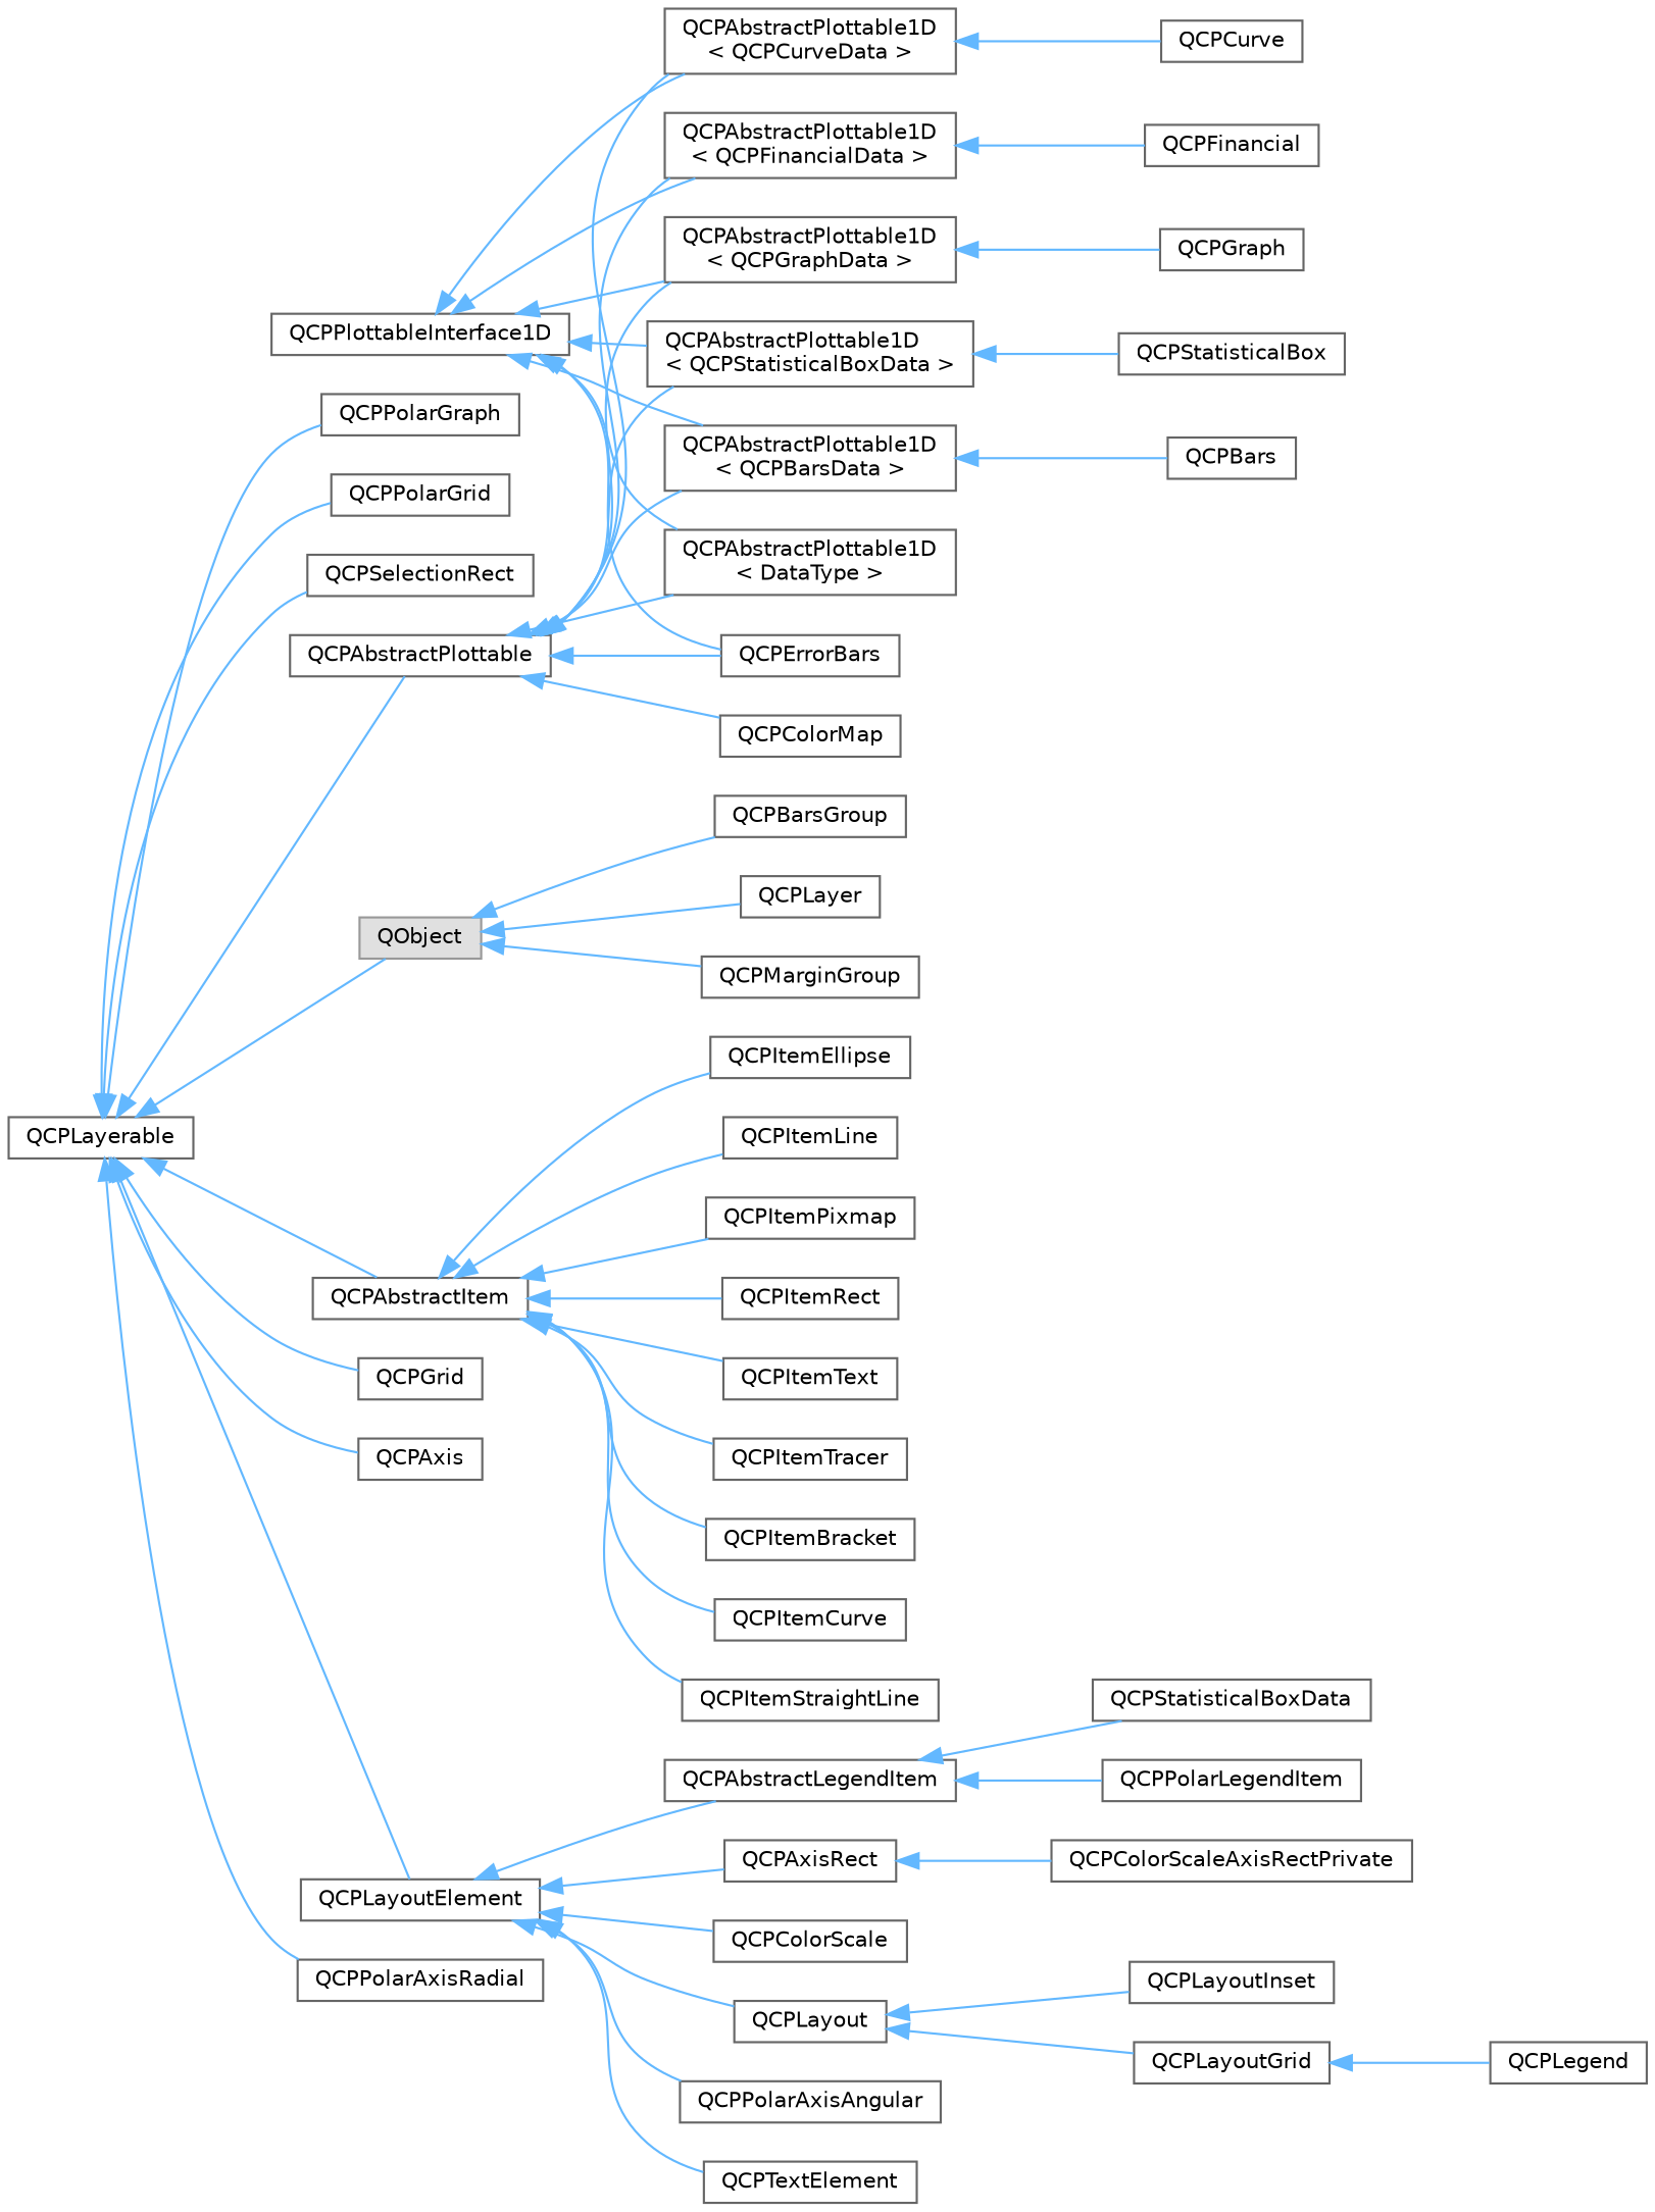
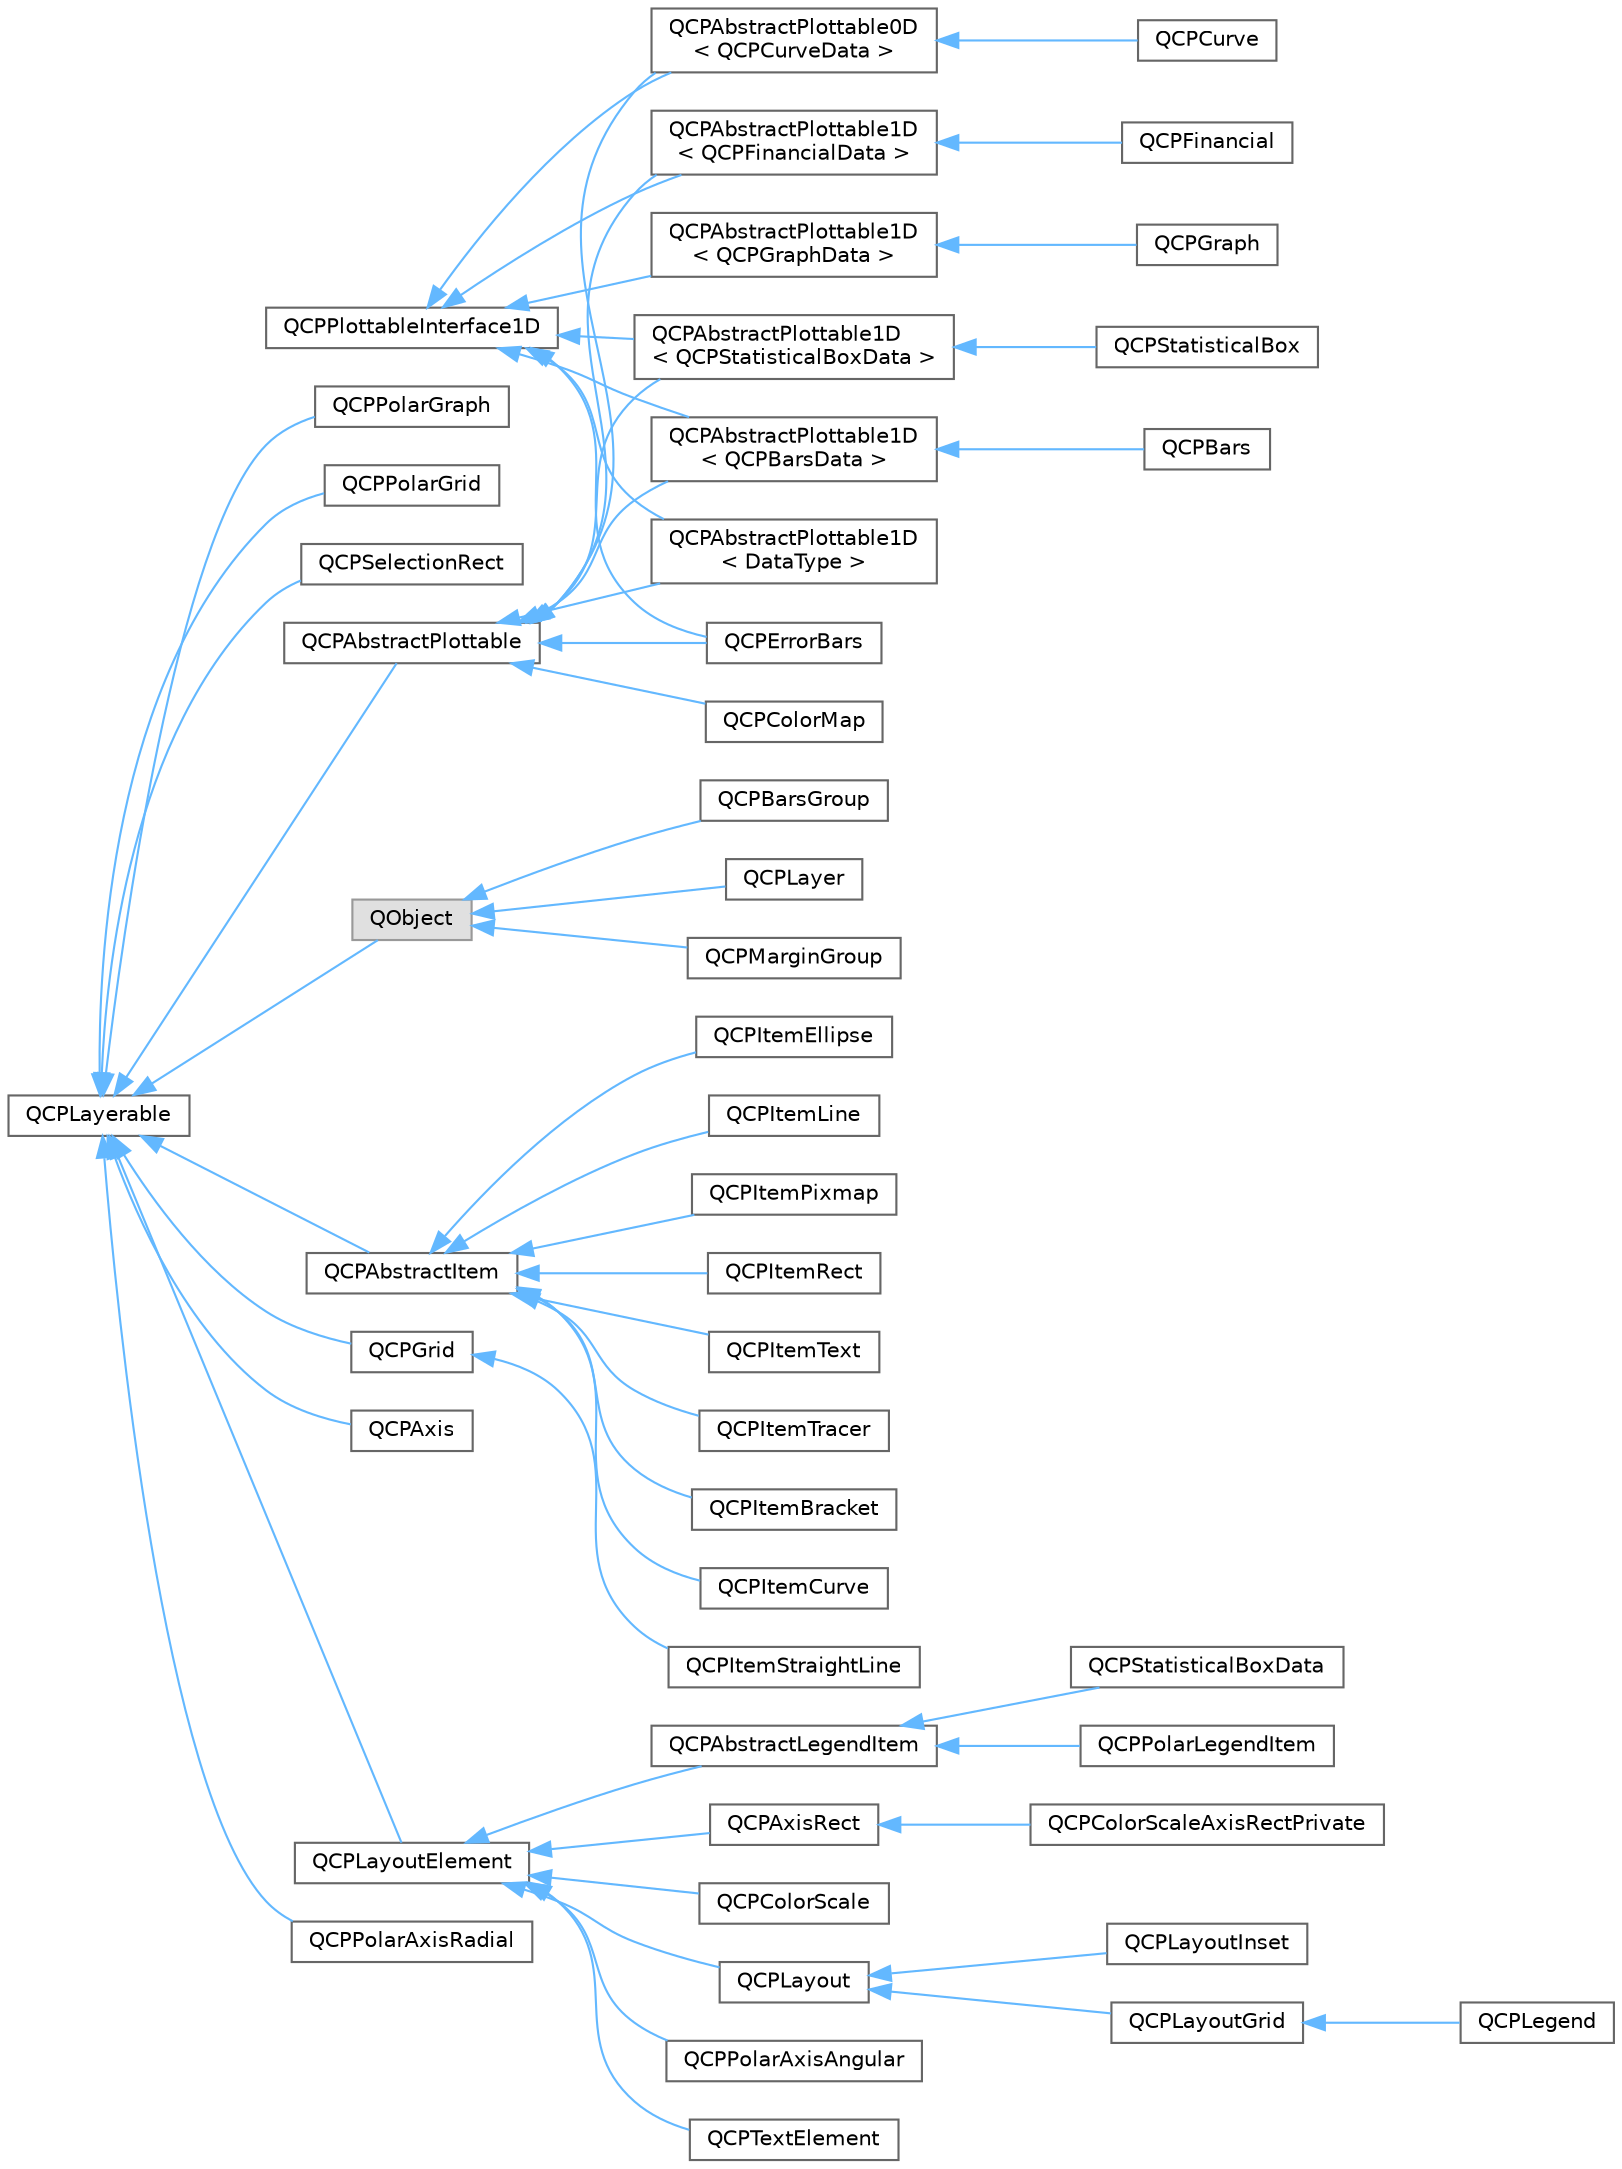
  digraph {
    rankdir=LR
    node [color=grey40 fillcolor=white fontname=Helvetica fontsize=10 shape=box style=filled]
    edge [color=steelblue1 dir=back fontname=Helvetica fontsize=10 labelfontname=Helvetica labelfontsize=10 style=solid]
    n1 [height=0.2 label=QCPPlottableInterface1D width=0.4]
    n2 [height=0.2 label="QCPAbstractPlottable1D\l\< QCPBarsData \>" width=0.4]
-   n3 [height=0.2 label="QCPAbstractPlottable1D\l\< QCPCurveData \>" width=0.4]
+   n3 [height=0.2 label="QCPAbstractPlottable0D\l\< QCPCurveData \>" width=0.4]
    n4 [height=0.2 label="QCPAbstractPlottable1D\l\< QCPFinancialData \>" width=0.4]
    n5 [height=0.2 label="QCPAbstractPlottable1D\l\< QCPGraphData \>" width=0.4]
    n6 [height=0.2 label="QCPAbstractPlottable1D\l\< QCPStatisticalBoxData \>" width=0.4]
    n7 [height=0.2 label="QCPAbstractPlottable1D\l\< DataType \>" width=0.4]
    n8 [height=0.2 label=QCPErrorBars width=0.4]
    n9 [height=0.2 label=QCPBars width=0.4]
    n10 [height=0.2 label=QCPCurve width=0.4]
    n11 [height=0.2 label=QCPFinancial width=0.4]
    n12 [height=0.2 label=QCPGraph width=0.4]
    n13 [height=0.2 label=QCPStatisticalBox width=0.4]
    n14 [color=grey60 fillcolor="#E0E0E0" height=0.2 label=QObject width=0.4]
    n15 [height=0.2 label=QCPBarsGroup width=0.4]
    n16 [height=0.2 label=QCPLayer width=0.4]
    n17 [height=0.2 label=QCPMarginGroup width=0.4]
    n18 [height=0.2 label=QCPLayerable width=0.4]
    n19 [height=0.2 label=QCPAbstractItem width=0.4]
    n20 [height=0.2 label=QCPAbstractPlottable width=0.4]
    n21 [height=0.2 label=QCPAxis width=0.4]
    n22 [height=0.2 label=QCPGrid width=0.4]
    n23 [height=0.2 label=QCPLayoutElement width=0.4]
    n24 [height=0.2 label=QCPPolarAxisRadial width=0.4]
    n25 [height=0.2 label=QCPPolarGraph width=0.4]
    n26 [height=0.2 label=QCPPolarGrid width=0.4]
    n27 [height=0.2 label=QCPSelectionRect width=0.4]
    n28 [height=0.2 label=QCPItemBracket width=0.4]
    n29 [height=0.2 label=QCPItemCurve width=0.4]
    n30 [height=0.2 label=QCPItemEllipse width=0.4]
    n31 [height=0.2 label=QCPItemLine width=0.4]
    n32 [height=0.2 label=QCPItemPixmap width=0.4]
    n33 [height=0.2 label=QCPItemRect width=0.4]
    n34 [height=0.2 label=QCPItemStraightLine width=0.4]
    n35 [height=0.2 label=QCPItemText width=0.4]
    n36 [height=0.2 label=QCPItemTracer width=0.4]
    n37 [height=0.2 label=QCPColorMap width=0.4]
    n38 [height=0.2 label=QCPAbstractLegendItem width=0.4]
    n39 [height=0.2 label=QCPAxisRect width=0.4]
    n40 [height=0.2 label=QCPColorScale width=0.4]
    n41 [height=0.2 label=QCPLayout width=0.4]
    n42 [height=0.2 label=QCPPolarAxisAngular width=0.4]
    n43 [height=0.2 label=QCPTextElement width=0.4]
    n44 [height=0.2 label=QCPStatisticalBoxData width=0.4]
    n45 [height=0.2 label=QCPPolarLegendItem width=0.4]
    n46 [height=0.2 label=QCPColorScaleAxisRectPrivate width=0.4]
    n47 [height=0.2 label=QCPLayoutGrid width=0.4]
    n48 [height=0.2 label=QCPLayoutInset width=0.4]
    n49 [height=0.2 label=QCPLegend width=0.4]
    n1 -> n2
    n1 -> n3
    n1 -> n4
    n1 -> n5
    n1 -> n6
    n1 -> n7
    n1 -> n8
    n2 -> n9
    n3 -> n10
    n4 -> n11
    n5 -> n12
    n6 -> n13
    n14 -> n15
    n14 -> n16
    n14 -> n17
    n18 -> n14
    n18 -> n19
    n18 -> n20
    n18 -> n21
    n18 -> n22
    n18 -> n23
    n18 -> n24
    n18 -> n25
    n18 -> n26
    n18 -> n27
    n19 -> n28
    n19 -> n29
    n19 -> n30
    n19 -> n31
    n19 -> n32
    n19 -> n33
-   n19 -> n34
+   n22 -> n34
    n19 -> n35
    n19 -> n36
    n20 -> n2
    n20 -> n3
    n20 -> n4
-   n20 -> n5
    n20 -> n6
    n20 -> n7
    n20 -> n8
    n20 -> n37
    n23 -> n38
    n23 -> n39
    n23 -> n40
    n23 -> n41
    n23 -> n42
    n23 -> n43
    n38 -> n44
    n38 -> n45
    n39 -> n46
    n41 -> n47
    n41 -> n48
    n47 -> n49
  }
